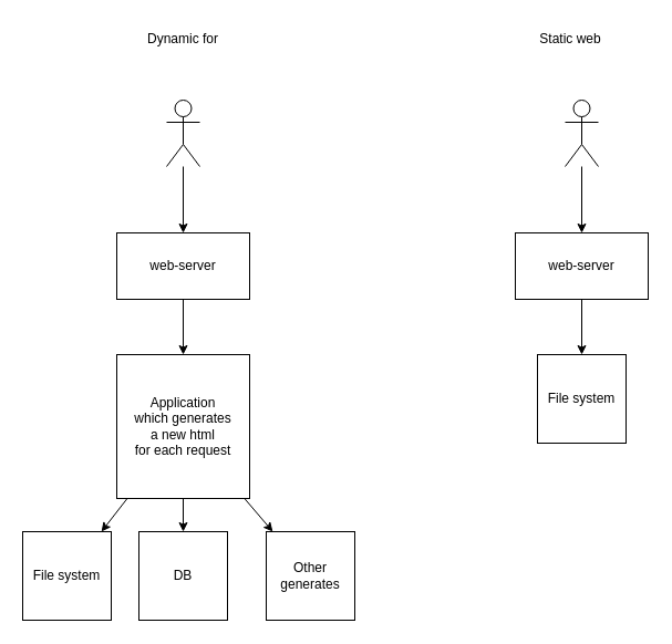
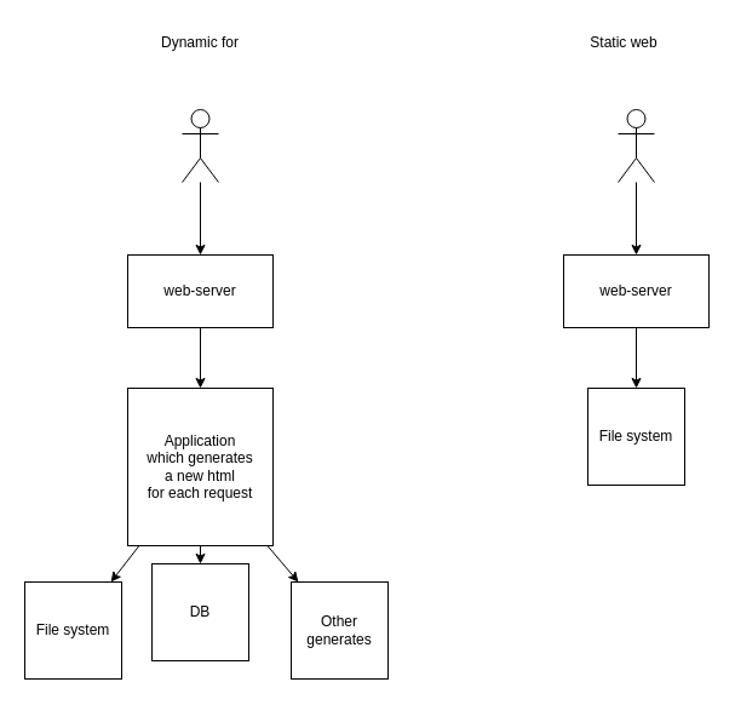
  <mxCell id="0" />
  <mxCell id="1" parent="0" />
  <mxCell id="2" value="" style="shape=umlActor;verticalLabelPosition=bottom;verticalAlign=top;html=1;outlineConnect=0;" vertex="1" parent="1"><mxGeometry x="150" y="90" width="30" height="60" as="geometry" /></mxCell>
  <mxCell id="3" value="web-server" style="rounded=0;whiteSpace=wrap;html=1;" vertex="1" parent="1"><mxGeometry x="105" y="210" width="120" height="60" as="geometry" /></mxCell>
  <mxCell id="4" value="Application&lt;br&gt;which generates&lt;br&gt; a new html&lt;br&gt;for each request" style="rounded=0;whiteSpace=wrap;html=1;" vertex="1" parent="1"><mxGeometry x="105" y="320" width="120" height="130" as="geometry" /></mxCell>
  <mxCell id="5" value="" style="endArrow=classic;html=1;rounded=0;" edge="1" parent="1" source="2" target="3"><mxGeometry width="50" height="50" relative="1" as="geometry"><mxPoint x="320" y="440" as="sourcePoint" /><mxPoint x="370" y="390" as="targetPoint" /></mxGeometry></mxCell>
  <mxCell id="6" value="" style="endArrow=classic;html=1;rounded=0;" edge="1" parent="1" source="3" target="4"><mxGeometry width="50" height="50" relative="1" as="geometry"><mxPoint x="320" y="440" as="sourcePoint" /><mxPoint x="370" y="390" as="targetPoint" /></mxGeometry></mxCell>
  <mxCell id="7" value="File system" style="whiteSpace=wrap;html=1;aspect=fixed;" vertex="1" parent="1"><mxGeometry x="20" y="480" width="80" height="80" as="geometry" /></mxCell>
- <mxCell id="8" value="DB" style="whiteSpace=wrap;html=1;aspect=fixed;" vertex="1" parent="1"><mxGeometry x="125" y="480" width="80" height="80" as="geometry" /></mxCell>
+ <mxCell id="8" value="DB" style="whiteSpace=wrap;html=1;aspect=fixed;" vertex="1" parent="1"><mxGeometry x="125" y="465" width="80" height="80" as="geometry" /></mxCell>
  <mxCell id="9" value="&lt;div&gt;Other&lt;/div&gt;&lt;div&gt;generates&lt;br&gt;&lt;/div&gt;" style="whiteSpace=wrap;html=1;aspect=fixed;" vertex="1" parent="1"><mxGeometry x="240" y="480" width="80" height="80" as="geometry" /></mxCell>
  <mxCell id="10" value="" style="endArrow=classic;html=1;rounded=0;" edge="1" parent="1" source="4" target="7"><mxGeometry width="50" height="50" relative="1" as="geometry"><mxPoint x="320" y="440" as="sourcePoint" /><mxPoint x="370" y="390" as="targetPoint" /></mxGeometry></mxCell>
  <mxCell id="11" value="" style="endArrow=classic;html=1;rounded=0;" edge="1" parent="1" source="4" target="8"><mxGeometry width="50" height="50" relative="1" as="geometry"><mxPoint x="124" y="460" as="sourcePoint" /><mxPoint x="101" y="490" as="targetPoint" /></mxGeometry></mxCell>
  <mxCell id="12" value="" style="endArrow=classic;html=1;rounded=0;" edge="1" parent="1" source="4" target="9"><mxGeometry width="50" height="50" relative="1" as="geometry"><mxPoint x="134" y="470" as="sourcePoint" /><mxPoint x="111" y="500" as="targetPoint" /></mxGeometry></mxCell>
  <mxCell id="13" value="" style="shape=umlActor;verticalLabelPosition=bottom;verticalAlign=top;html=1;outlineConnect=0;" vertex="1" parent="1"><mxGeometry x="510" y="90" width="30" height="60" as="geometry" /></mxCell>
  <mxCell id="14" value="web-server" style="rounded=0;whiteSpace=wrap;html=1;" vertex="1" parent="1"><mxGeometry x="465" y="210" width="120" height="60" as="geometry" /></mxCell>
  <mxCell id="15" value="" style="endArrow=classic;html=1;rounded=0;" edge="1" parent="1" source="13" target="14"><mxGeometry width="50" height="50" relative="1" as="geometry"><mxPoint x="680" y="440" as="sourcePoint" /><mxPoint x="730" y="390" as="targetPoint" /></mxGeometry></mxCell>
  <mxCell id="16" value="File system" style="whiteSpace=wrap;html=1;aspect=fixed;" vertex="1" parent="1"><mxGeometry x="485" y="320" width="80" height="80" as="geometry" /></mxCell>
  <mxCell id="17" value="" style="endArrow=classic;html=1;rounded=0;exitX=0.5;exitY=1;exitDx=0;exitDy=0;" edge="1" parent="1" source="14" target="16"><mxGeometry width="50" height="50" relative="1" as="geometry"><mxPoint x="474.444" y="450" as="sourcePoint" /><mxPoint x="730" y="390" as="targetPoint" /></mxGeometry></mxCell>
  <mxCell id="18" value="Dynamic for" style="text;html=1;align=center;verticalAlign=middle;whiteSpace=wrap;rounded=0;" vertex="1" parent="1"><mxGeometry x="115" y="20" width="100" height="30" as="geometry" /></mxCell>
  <mxCell id="19" value="Static web" style="text;html=1;align=center;verticalAlign=middle;whiteSpace=wrap;rounded=0;" vertex="1" parent="1"><mxGeometry x="465" y="20" width="100" height="30" as="geometry" /></mxCell>
